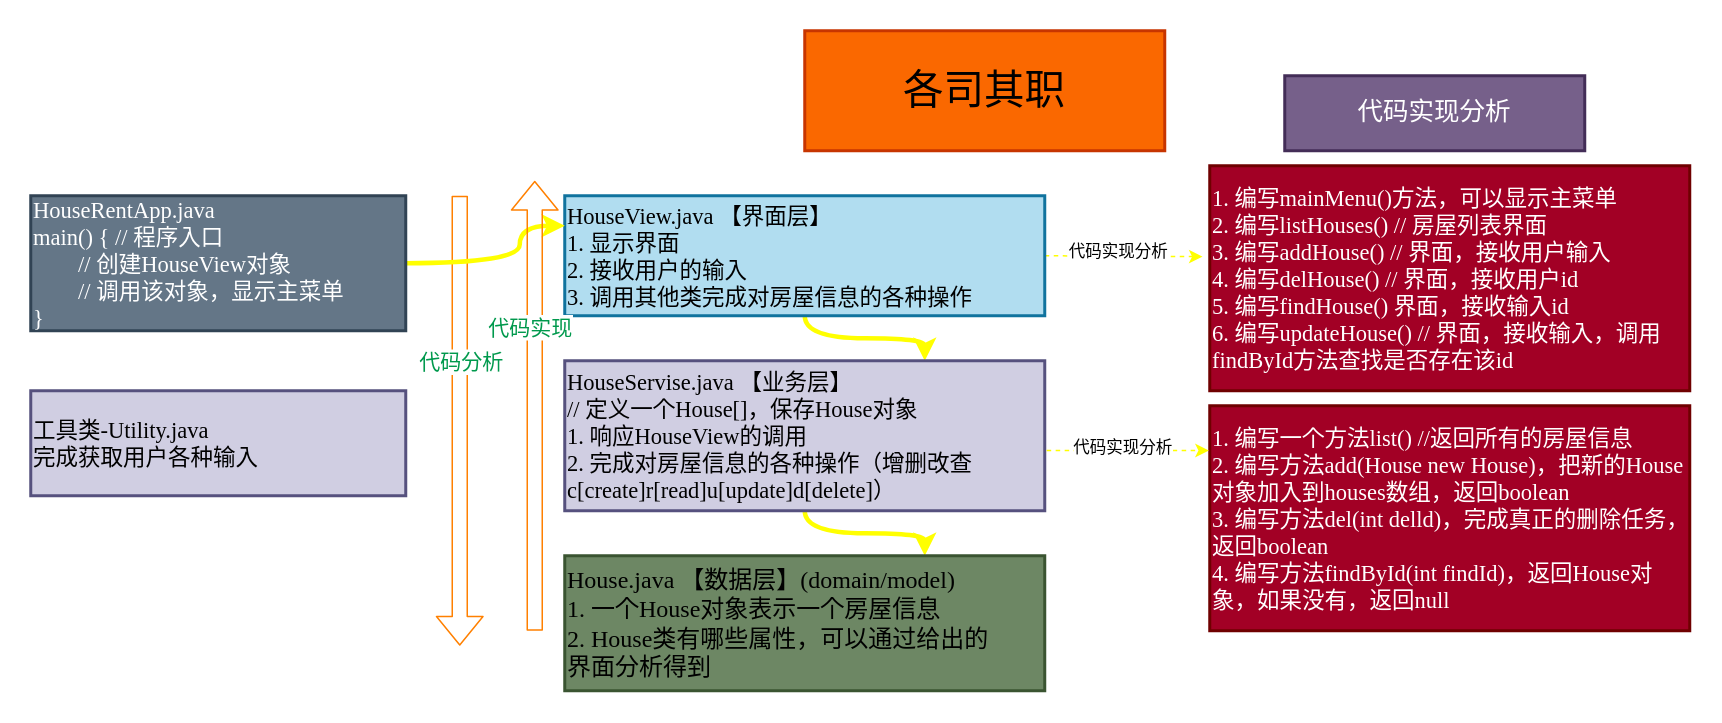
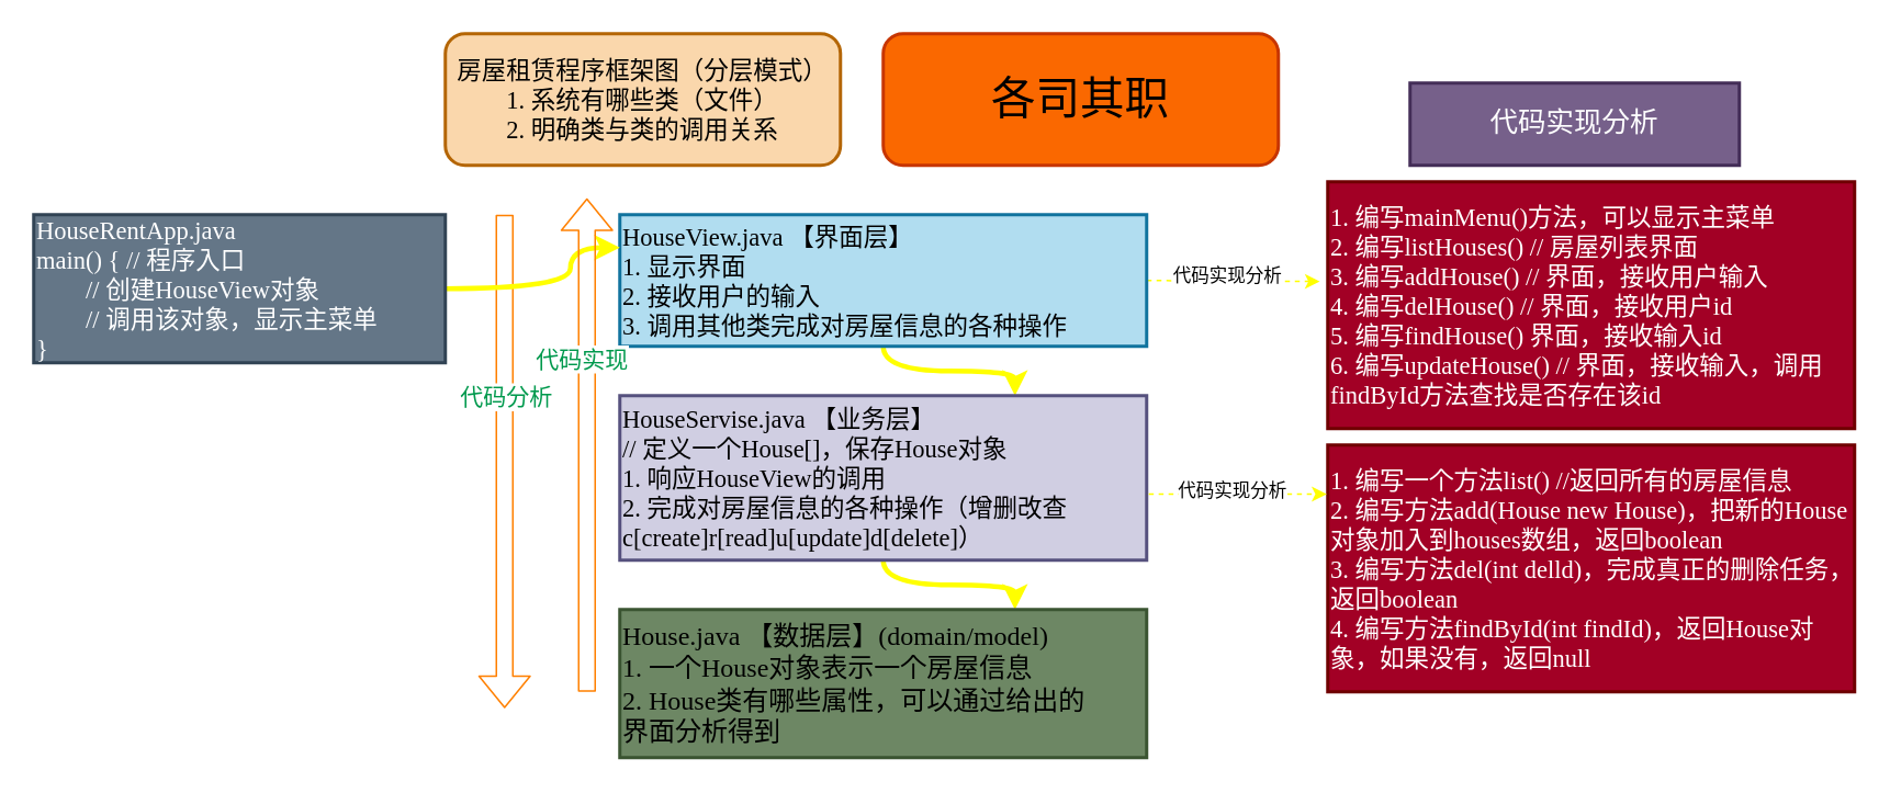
  <mxCell id="0" />
  <mxCell id="1" parent="0" />
  <mxCell id="2" value="" style="shape=flexArrow;endArrow=classic;html=1;strokeColor=#FF8000;" parent="1" edge="1"><mxGeometry width="50" height="50" relative="1" as="geometry"><mxPoint x="306" y="130" as="sourcePoint" /><mxPoint x="306" y="430" as="targetPoint" /></mxGeometry></mxCell>
  <mxCell id="3" value="&lt;font style=&quot;font-size: 14px&quot;&gt;代码分析&lt;/font&gt;" style="edgeLabel;html=1;align=center;verticalAlign=middle;resizable=0;points=[];labelBackgroundColor=default;fontColor=#00994D;" parent="2" vertex="1" connectable="0"><mxGeometry x="-0.071" relative="1" as="geometry"><mxPoint y="-29" as="offset" /></mxGeometry></mxCell>
+ <mxCell id="4" value="房屋租赁程序框架图（分层模式）&lt;br style=&quot;font-size: 15px;&quot;&gt;1. 系统有哪些类（文件）&lt;br style=&quot;font-size: 15px;&quot;&gt;2. 明确类与类的调用关系" style="rounded=1;whiteSpace=wrap;html=1;fillColor=#fad7ac;strokeColor=#b46504;fontColor=#000000;fontFamily=Verdana;strokeWidth=2;fontSize=15;" parent="1" vertex="1"><mxGeometry x="270" y="20" width="240" height="80" as="geometry" /></mxCell>
  <mxCell id="5" style="edgeStyle=orthogonalEdgeStyle;curved=1;html=1;exitX=0.5;exitY=1;exitDx=0;exitDy=0;entryX=0.75;entryY=0;entryDx=0;entryDy=0;fontFamily=Verdana;fontSize=15;fontColor=#000000;strokeWidth=3;strokeColor=#FFFF00;" parent="1" source="8" target="10" edge="1"><mxGeometry relative="1" as="geometry" /></mxCell>
  <mxCell id="6" style="html=1;entryX=-0.015;entryY=0.404;entryDx=0;entryDy=0;dashed=1;exitX=1;exitY=0.5;exitDx=0;exitDy=0;entryPerimeter=0;strokeColor=#FFFF00;" parent="1" source="8" target="15" edge="1"><mxGeometry relative="1" as="geometry" /></mxCell>
  <mxCell id="7" value="代码实现分析" style="edgeLabel;html=1;align=center;verticalAlign=middle;resizable=0;points=[];" parent="6" vertex="1" connectable="0"><mxGeometry x="-0.538" relative="1" as="geometry"><mxPoint x="25" y="-4" as="offset" /></mxGeometry></mxCell>
  <mxCell id="8" value="HouseView.java 【界面层】&lt;br style=&quot;font-size: 15px&quot;&gt;1. 显示界面&lt;br style=&quot;font-size: 15px&quot;&gt;2. 接收用户的输入&lt;br style=&quot;font-size: 15px&quot;&gt;3. 调用其他类完成对房屋信息的各种操作" style="rounded=0;whiteSpace=wrap;html=1;align=left;fontFamily=Verdana;strokeWidth=2;fillColor=#b1ddf0;strokeColor=#10739e;fontColor=#000000;spacing=2;fontSize=15;" parent="1" vertex="1"><mxGeometry x="376" y="130" width="320" height="80" as="geometry" /></mxCell>
  <mxCell id="9" style="edgeStyle=orthogonalEdgeStyle;curved=1;html=1;entryX=0.75;entryY=0;entryDx=0;entryDy=0;fontFamily=Verdana;fontSize=15;fontColor=#000000;strokeWidth=3;strokeColor=#FFFF00;" parent="1" source="10" target="11" edge="1"><mxGeometry relative="1" as="geometry" /></mxCell>
  <mxCell id="10" value="HouseServise.java 【业务层】&lt;br&gt;// 定义一个House[]，保存House对象&lt;br style=&quot;font-size: 15px&quot;&gt;1. 响应HouseView的调用&lt;br style=&quot;font-size: 15px&quot;&gt;2. 完成对房屋信息的各种操作（增删改查&lt;br&gt;c[create]r[read]u[update]d[delete]）" style="rounded=0;html=1;align=left;fontFamily=Verdana;strokeWidth=2;fillColor=#d0cee2;strokeColor=#56517e;spacing=2;fontColor=#000000;fontSize=15;" parent="1" vertex="1"><mxGeometry x="376" y="240" width="320" height="100" as="geometry" /></mxCell>
  <mxCell id="11" value="House.java 【数据层】(domain/model)&lt;br style=&quot;font-size: 16px&quot;&gt;1. 一个House对象表示一个房屋信息&lt;br&gt;2. House类有哪些属性，可以通过给出的&lt;br&gt;界面分析得到" style="rounded=0;html=1;align=left;fontFamily=Verdana;strokeWidth=2;fillColor=#6d8764;strokeColor=#3A5431;spacing=2;fontColor=#000000;fontSize=16;" parent="1" vertex="1"><mxGeometry x="376" y="370" width="320" height="90" as="geometry" /></mxCell>
  <mxCell id="12" style="edgeStyle=orthogonalEdgeStyle;html=1;exitX=1;exitY=0.5;exitDx=0;exitDy=0;entryX=0;entryY=0.25;entryDx=0;entryDy=0;fontFamily=Verdana;fontSize=15;fontColor=#000000;curved=1;strokeWidth=3;strokeColor=#FFFF00;" parent="1" source="13" target="8" edge="1"><mxGeometry relative="1" as="geometry"><Array as="points"><mxPoint x="346" y="175" /><mxPoint x="346" y="150" /></Array></mxGeometry></mxCell>
  <mxCell id="13" value="HouseRentApp.java&lt;br&gt;main() { // 程序入口&lt;br&gt;&lt;span style=&quot;white-space: pre&quot;&gt;&#09;&lt;/span&gt;// 创建HouseView对象&lt;br&gt;&lt;span style=&quot;white-space: pre&quot;&gt;&#09;&lt;/span&gt;// 调用该对象，显示主菜单&lt;br&gt;}" style="rounded=0;html=1;align=left;fontFamily=Verdana;strokeWidth=2;fillColor=#647687;strokeColor=#314354;spacing=2;fontColor=#ffffff;fontSize=15;" parent="1" vertex="1"><mxGeometry x="20" y="130" width="250" height="90" as="geometry" /></mxCell>
- <mxCell id="14" value="工具类-Utility.java&lt;br&gt;完成获取用户各种输入" style="rounded=0;html=1;align=left;fontFamily=Verdana;strokeWidth=2;fillColor=#d0cee2;strokeColor=#56517e;spacing=2;fontColor=#000000;fontSize=15;" parent="1" vertex="1"><mxGeometry x="20" y="260" width="250" height="70" as="geometry" /></mxCell>
  <mxCell id="15" value="1. 编写mainMenu()方法，可以显示主菜单&lt;br&gt;2. 编写listHouses() // 房屋列表界面&lt;br&gt;3. 编写addHouse() // 界面，接收用户输入&lt;br&gt;4. 编写delHouse() // 界面，接收用户id&lt;br&gt;5. 编写findHouse() 界面，接收输入id&lt;br&gt;6. 编写updateHouse() // 界面，接收输入，调用findById方法查找是否存在该id" style="rounded=0;whiteSpace=wrap;html=1;align=left;fontFamily=Verdana;strokeWidth=2;fillColor=#a20025;strokeColor=#6F0000;fontColor=#ffffff;spacing=2;fontSize=15;" parent="1" vertex="1"><mxGeometry x="806" y="110" width="320" height="150" as="geometry" /></mxCell>
  <mxCell id="16" value="代码实现分析" style="rounded=0;whiteSpace=wrap;html=1;align=center;fontFamily=Verdana;strokeWidth=2;fillColor=#76608a;strokeColor=#432D57;fontColor=#ffffff;spacing=2;fontSize=17;" parent="1" vertex="1"><mxGeometry x="856" y="50" width="200" height="50" as="geometry" /></mxCell>
  <mxCell id="17" value="1. 编写一个方法list() //返回所有的房屋信息&lt;br&gt;2. 编写方法add(House new House)，把新的House对象加入到houses数组，返回boolean&lt;br&gt;3. 编写方法del(int delld)，完成真正的删除任务，返回boolean&lt;br&gt;4. 编写方法findById(int findId)，返回House对象，如果没有，返回null" style="rounded=0;whiteSpace=wrap;html=1;align=left;fontFamily=Verdana;strokeWidth=2;fillColor=#a20025;strokeColor=#6F0000;fontColor=#ffffff;spacing=2;fontSize=15;" parent="1" vertex="1"><mxGeometry x="806" y="270" width="320" height="150" as="geometry" /></mxCell>
  <mxCell id="18" style="html=1;dashed=1;exitX=1.004;exitY=0.598;exitDx=0;exitDy=0;exitPerimeter=0;entryX=-0.002;entryY=0.199;entryDx=0;entryDy=0;entryPerimeter=0;strokeColor=#FFFF00;" parent="1" source="10" target="17" edge="1"><mxGeometry relative="1" as="geometry"><mxPoint x="696" y="314.5" as="sourcePoint" /><mxPoint x="806" y="310" as="targetPoint" /><Array as="points" /></mxGeometry></mxCell>
  <mxCell id="19" value="代码实现分析" style="edgeLabel;html=1;align=center;verticalAlign=middle;resizable=0;points=[];" parent="18" vertex="1" connectable="0"><mxGeometry x="-0.538" relative="1" as="geometry"><mxPoint x="25" y="-2" as="offset" /></mxGeometry></mxCell>
- <mxCell id="20" value="各司其职" style="whiteSpace=wrap;html=1;fillColor=#fa6800;strokeColor=#C73500;fontColor=#000000;fontFamily=Verdana;strokeWidth=2;fontSize=27;rounded=0;" parent="1" vertex="1"><mxGeometry x="536" y="20" width="240" height="80" as="geometry" /></mxCell>
+ <mxCell id="20" value="各司其职" style="rounded=1;whiteSpace=wrap;html=1;fillColor=#fa6800;strokeColor=#C73500;fontColor=#000000;fontFamily=Verdana;strokeWidth=2;fontSize=27;" parent="1" vertex="1"><mxGeometry x="536" y="20" width="240" height="80" as="geometry" /></mxCell>
  <mxCell id="21" value="" style="shape=flexArrow;endArrow=classic;html=1;fontSize=14;strokeColor=#FF8000;" parent="1" edge="1"><mxGeometry width="50" height="50" relative="1" as="geometry"><mxPoint x="356" y="420" as="sourcePoint" /><mxPoint x="356" y="120" as="targetPoint" /></mxGeometry></mxCell>
  <mxCell id="22" value="代码实现" style="edgeLabel;html=1;align=center;verticalAlign=middle;resizable=0;points=[];fontSize=14;fontColor=#00994D;" parent="21" vertex="1" connectable="0"><mxGeometry x="0.356" y="4" relative="1" as="geometry"><mxPoint as="offset" /></mxGeometry></mxCell>
